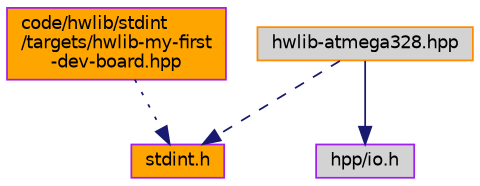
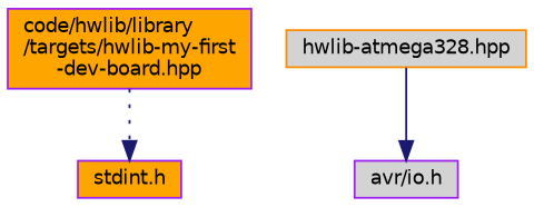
  digraph {
    node [color=purple fillcolor=orange fontname=Helvetica fontsize=10 shape=record style=filled]
    edge [color=midnightblue fontname=Helvetica fontsize=10 labelfontname=Helvetica labelfontsize=10]
-   n1 [fontcolor=black height=0.2 label="code/hwlib/stdint\l/targets/hwlib-my-first\l-dev-board.hpp" width=0.4]
+   n1 [fontcolor=black height=0.2 label="code/hwlib/library\l/targets/hwlib-my-first\l-dev-board.hpp" width=0.4]
    n2 [height=0.2 label="stdint.h" width=0.4]
    n3 [color=darkorange fillcolor=lightgrey height=0.2 label="hwlib-atmega328.hpp" width=0.4]
-   n4 [fillcolor=lightgrey height=0.2 label="hpp/io.h" width=0.4]
+   n4 [fillcolor=lightgrey height=0.2 label="avr/io.h" width=0.4]
    n1 -> n2 [style=dotted]
-   n3 -> n2 [style=dashed]
    n3 -> n4 [style=solid]
  }
